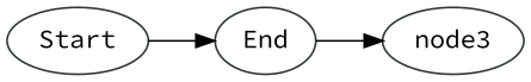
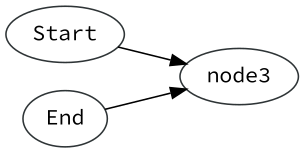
  digraph {
    fontname="Source Code Pro"
    rankdir=LR
    node [color="#2e3436" fontname="Source Code Pro"]
    edge [fontname="Source Code Pro"]
    n1 [label=Start]
    node3
    n3 [label=End]
-   n1 -> n3
+   n1 -> node3
    n3 -> node3
  }
